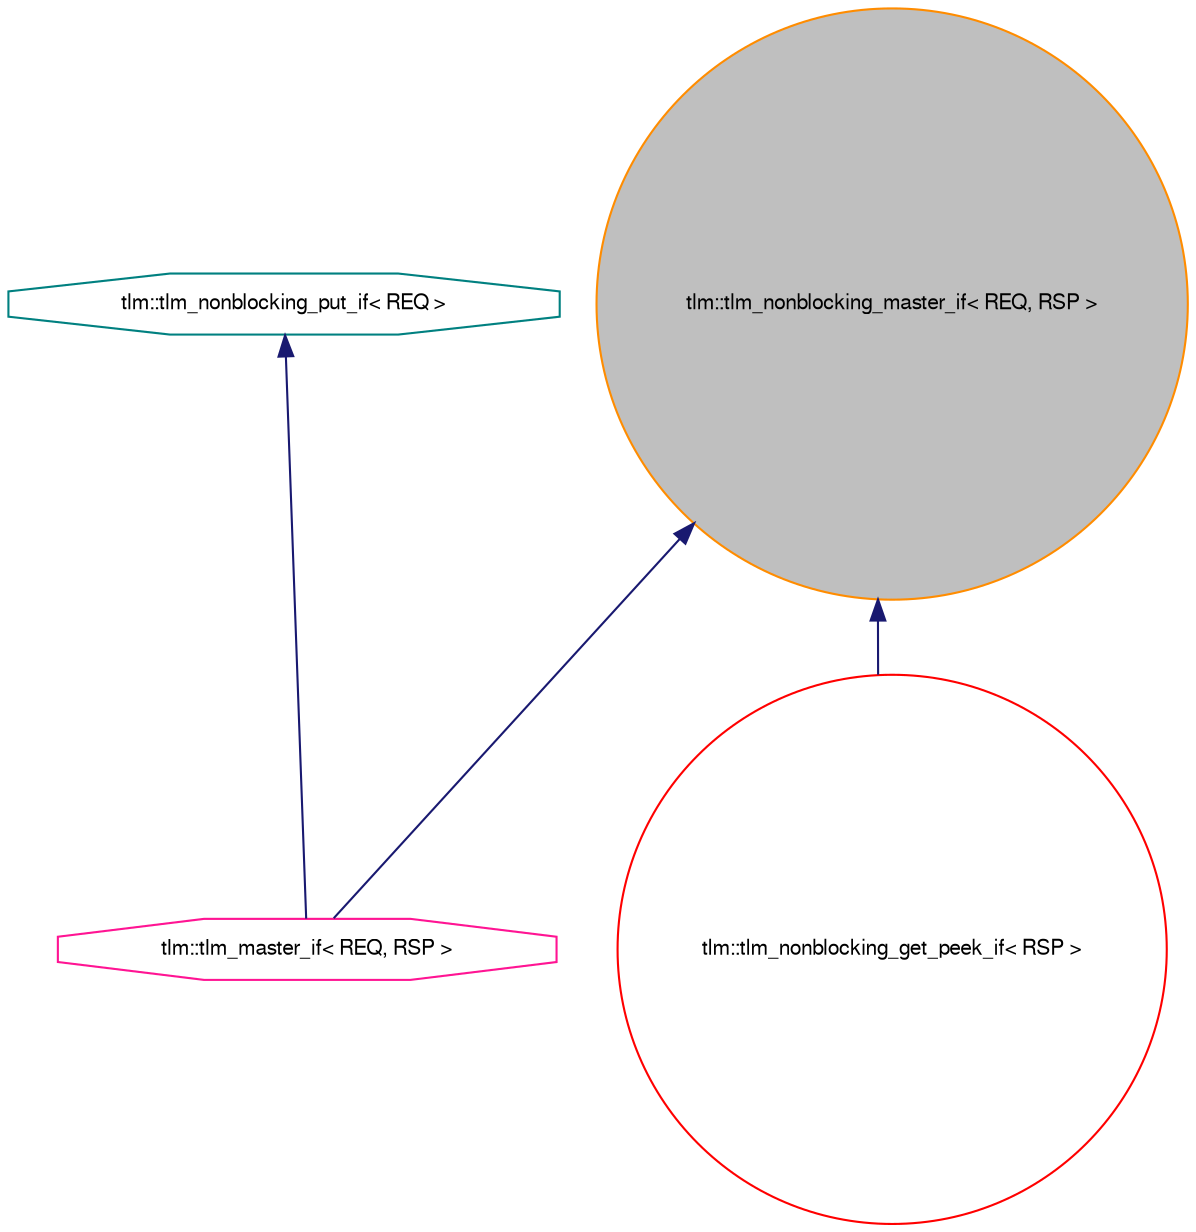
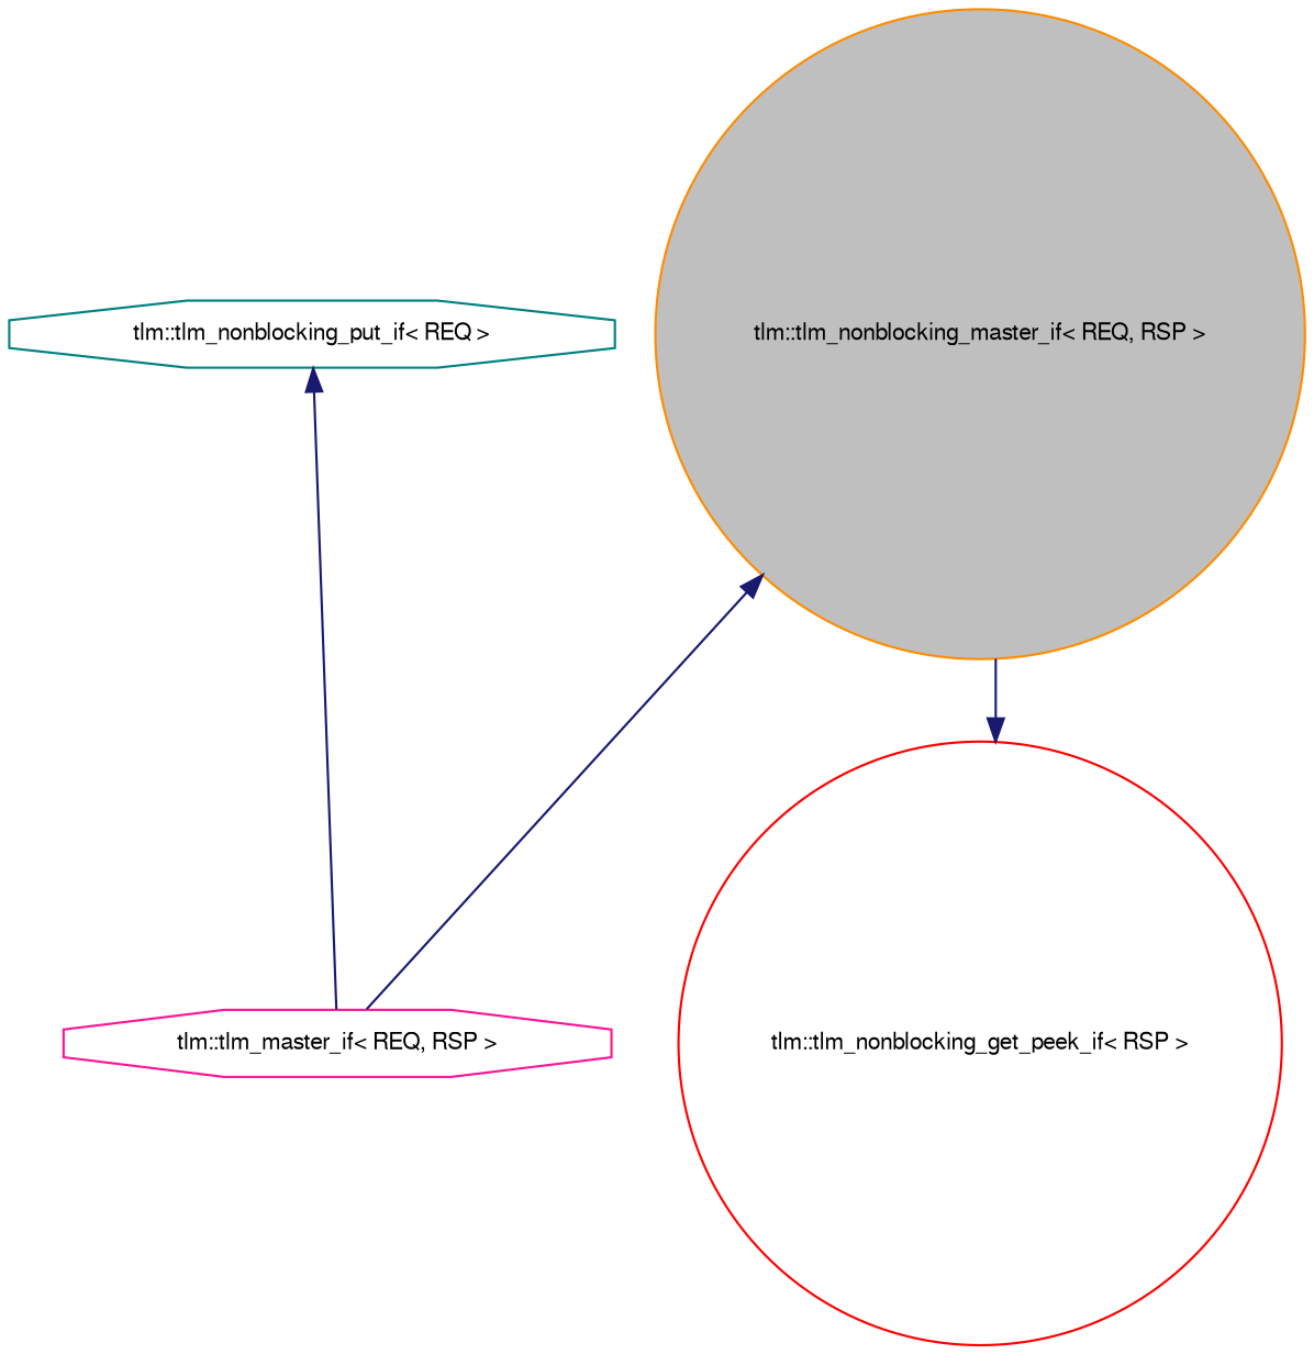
  digraph {
    node [fillcolor=white fontname=FreeSans fontsize=10 shape=circle style=filled]
    edge [color=midnightblue dir=back fontname=FreeSans fontsize=10 labelfontname=FreeSans labelfontsize=10 style=solid]
    n1 [color=darkorange fillcolor=grey75 fontcolor=black height=0.2 label="tlm::tlm_nonblocking_master_if\< REQ, RSP \>" width=0.4]
    n2 [color=deeppink height=0.2 label="tlm::tlm_master_if\< REQ, RSP \>" shape=octagon width=0.4]
    n3 [color=teal height=0.2 label="tlm::tlm_nonblocking_put_if\< REQ \>" shape=octagon width=0.4]
    n4 [color=red height=0.2 label="tlm::tlm_nonblocking_get_peek_if\< RSP \>" width=0.4]
    n1 -> n2
    n3 -> n2
-   n1 -> n4
+   n4 -> n1
  }
